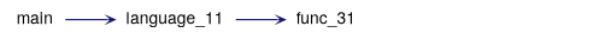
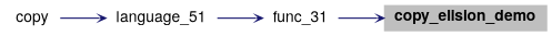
  digraph {
    rankdir=RL
    node [color=black fontname="Helvetica,Arial,sans-serif" fontsize=12 shape=plaintext]
    edge [arrowhead=open arrowsize=0.5 arrowtail=open color=midnightblue dir=back fontname="Helvetica,Arial,sans-serif" fontsize=15 labelfontsize=15 style=solid]
+   n1 [fillcolor=grey75 fontcolor=black height=0.2 label=<<b>copy_elision_demo</b>> style=filled width=0.4]
    n2 [height=0.2 label=func_31 width=0.4]
-   n3 [height=0.2 label=language_11 width=0.4]
-   n4 [height=0.2 label=main width=0.4]
+   n3 [height=0.2 label=language_51 width=0.4]
+   n4 [height=0.2 label=copy width=0.4]
+   n1 -> n2
    n2 -> n3
    n3 -> n4
  }
